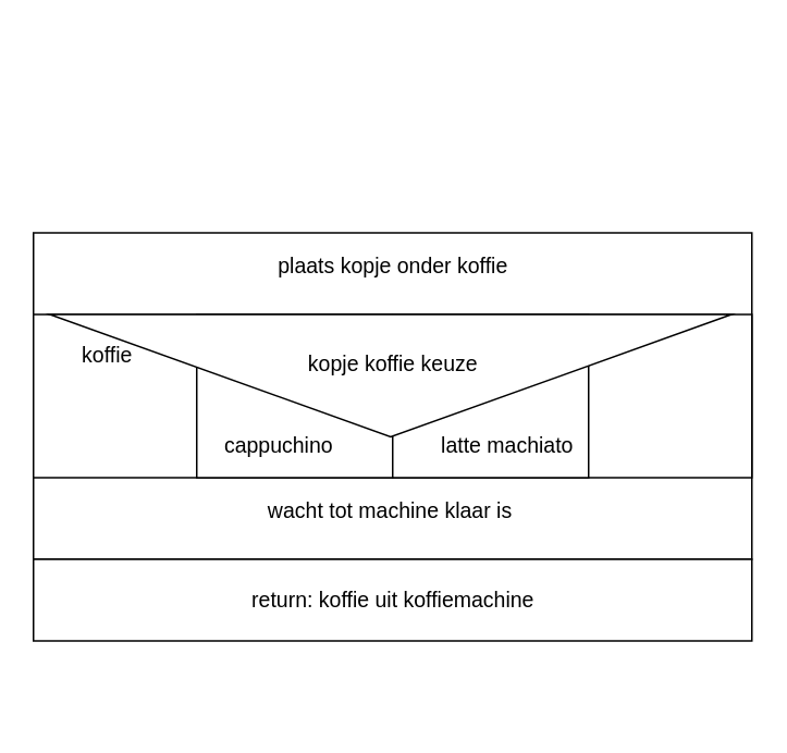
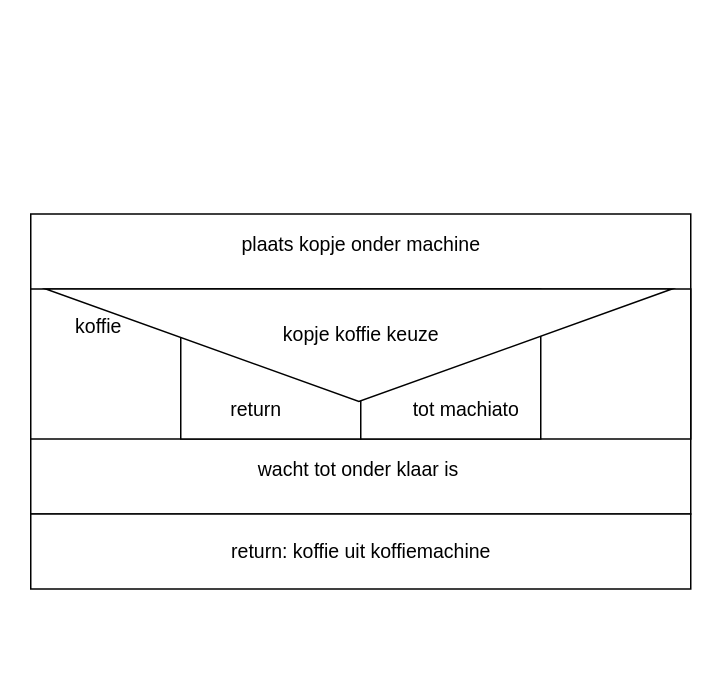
  <mxCell id="0" />
  <mxCell id="1" parent="0" />
  <mxCell id="2" value="" style="whiteSpace=wrap;html=1;" parent="1" vertex="1"><mxGeometry x="20" y="142" width="440" height="200" as="geometry" /></mxCell>
  <mxCell id="3" value="" style="whiteSpace=wrap;html=1;" vertex="1" parent="1"><mxGeometry x="20" y="342" width="440" height="50" as="geometry" /></mxCell>
  <mxCell id="4" value="return: koffie uit koffiemachine" style="text;html=1;resizable=0;autosize=1;align=center;verticalAlign=middle;points=[];fillColor=none;strokeColor=none;rounded=0;fontSize=13;" vertex="1" parent="1"><mxGeometry x="145" y="357" width="190" height="20" as="geometry" /></mxCell>
  <mxCell id="5" value="" style="whiteSpace=wrap;html=1;" vertex="1" parent="1"><mxGeometry x="20" y="192" width="440" height="100" as="geometry" /></mxCell>
  <mxCell id="6" value="" style="whiteSpace=wrap;html=1;" vertex="1" parent="1"><mxGeometry x="120" y="192" width="120" height="100" as="geometry" /></mxCell>
  <mxCell id="7" value="" style="whiteSpace=wrap;html=1;" vertex="1" parent="1"><mxGeometry x="240" y="192" width="120" height="100" as="geometry" /></mxCell>
  <mxCell id="8" value="" style="triangle;whiteSpace=wrap;html=1;fontSize=13;rotation=90;" parent="1" vertex="1"><mxGeometry x="201.25" y="20.75" width="75" height="417.5" as="geometry" /></mxCell>
  <mxCell id="9" value="kopje koffie keuze" style="text;html=1;resizable=0;autosize=1;align=center;verticalAlign=middle;points=[];fillColor=none;strokeColor=none;rounded=0;fontSize=13;" vertex="1" parent="1"><mxGeometry x="170" y="212" width="140" height="20" as="geometry" /></mxCell>
- <mxCell id="10" value="plaats kopje onder koffie" style="text;html=1;resizable=0;autosize=1;align=center;verticalAlign=middle;points=[];fillColor=none;strokeColor=none;rounded=0;fontSize=13;" parent="1" vertex="1"><mxGeometry x="155" y="152" width="170" height="20" as="geometry" /></mxCell>
+ <mxCell id="10" value="plaats kopje onder machine" style="text;html=1;resizable=0;autosize=1;align=center;verticalAlign=middle;points=[];fillColor=none;strokeColor=none;rounded=0;fontSize=13;" parent="1" vertex="1"><mxGeometry x="155" y="152" width="170" height="20" as="geometry" /></mxCell>
  <mxCell id="11" value="koffie" style="text;html=1;resizable=0;autosize=1;align=center;verticalAlign=middle;points=[];fillColor=none;strokeColor=none;rounded=0;fontSize=13;" vertex="1" parent="1"><mxGeometry x="40" y="207" width="50" height="20" as="geometry" /></mxCell>
- <mxCell id="12" value="cappuchino" style="text;html=1;resizable=0;autosize=1;align=center;verticalAlign=middle;points=[];fillColor=none;strokeColor=none;rounded=0;fontSize=13;" vertex="1" parent="1"><mxGeometry x="130" y="262" width="80" height="20" as="geometry" /></mxCell>
- <mxCell id="13" value="latte machiato" style="text;html=1;resizable=0;autosize=1;align=center;verticalAlign=middle;points=[];fillColor=none;strokeColor=none;rounded=0;fontSize=13;" vertex="1" parent="1"><mxGeometry x="260" y="262" width="100" height="20" as="geometry" /></mxCell>
- <mxCell id="14" value="wacht tot machine klaar is&amp;nbsp;" style="text;html=1;resizable=0;autosize=1;align=center;verticalAlign=middle;points=[];fillColor=none;strokeColor=none;rounded=0;fontSize=13;" vertex="1" parent="1"><mxGeometry x="155" y="302" width="170" height="20" as="geometry" /></mxCell>
+ <mxCell id="12" value="return" style="text;html=1;resizable=0;autosize=1;align=center;verticalAlign=middle;points=[];fillColor=none;strokeColor=none;rounded=0;fontSize=13;" vertex="1" parent="1"><mxGeometry x="130" y="262" width="80" height="20" as="geometry" /></mxCell>
+ <mxCell id="13" value="tot machiato" style="text;html=1;resizable=0;autosize=1;align=center;verticalAlign=middle;points=[];fillColor=none;strokeColor=none;rounded=0;fontSize=13;" vertex="1" parent="1"><mxGeometry x="260" y="262" width="100" height="20" as="geometry" /></mxCell>
+ <mxCell id="14" value="wacht tot onder klaar is&amp;nbsp;" style="text;html=1;resizable=0;autosize=1;align=center;verticalAlign=middle;points=[];fillColor=none;strokeColor=none;rounded=0;fontSize=13;" vertex="1" parent="1"><mxGeometry x="155" y="302" width="170" height="20" as="geometry" /></mxCell>
